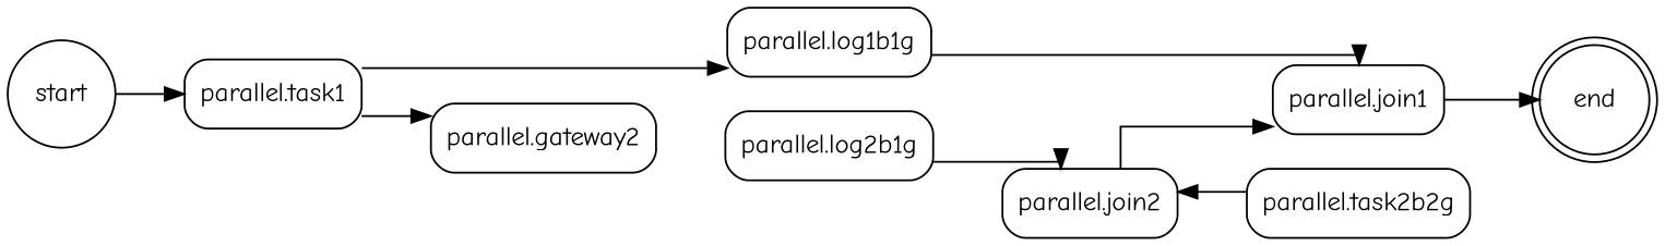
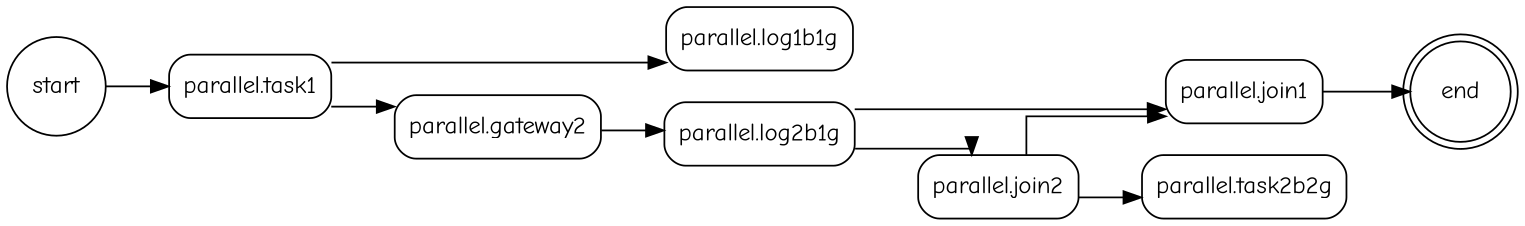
  digraph {
    fontname="Comic Neue"
    rankdir=LR
    splines=ortho
    node [fontname="Comic Neue" shape=box style=rounded]
    edge [fontname="Comic Neue"]
    start [shape=circle]
    n2 [label="parallel.task1"]
    "parallel.log1b1g"
    "parallel.gateway2"
    end [shape=doublecircle]
    "parallel.join1"
    "parallel.log2b1g"
    "parallel.join2"
    "parallel.task2b2g"
    start -> n2
    n2 -> "parallel.log1b1g"
    n2 -> "parallel.gateway2"
-   "parallel.log1b1g" -> "parallel.join1"
+   "parallel.log2b1g" -> "parallel.join1"
+   "parallel.gateway2" -> "parallel.log2b1g"
    "parallel.join1" -> end
    "parallel.log2b1g" -> "parallel.join2"
    "parallel.join2" -> "parallel.join1"
-   "parallel.task2b2g" -> "parallel.join2"
+   "parallel.join2" -> "parallel.task2b2g"
  }
